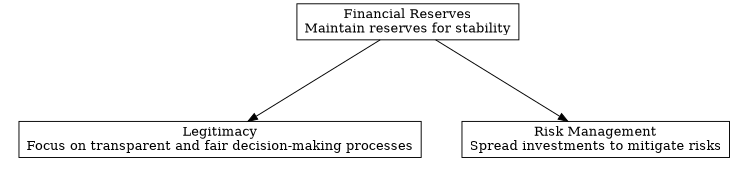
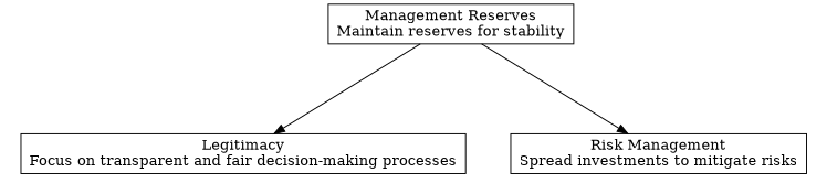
  digraph {
    nodesep=0.6
    rankdir=TB
    ranksep=1.2
    node [shape=box]
    n1 [label="Risk Management\nSpread investments to mitigate risks"]
    n2 [label="Legitimacy\nFocus on transparent and fair decision-making processes"]
-   n3 [label="Financial Reserves\nMaintain reserves for stability"]
+   n3 [label="Management Reserves\nMaintain reserves for stability"]
    subgraph cluster_1 {
      rank=min
      style=invis
      n1
      n2
    }
    n3 -> n1
    n3 -> n2
  }
